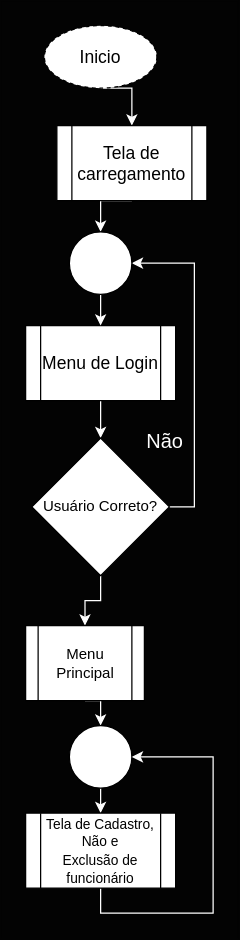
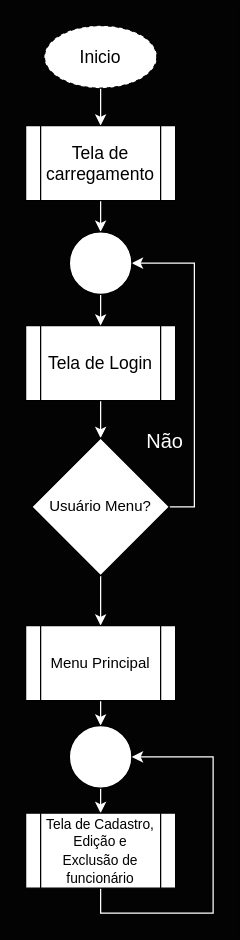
  <mxCell id="0" />
  <mxCell id="1" parent="0" />
  <mxCell id="2" style="edgeStyle=orthogonalEdgeStyle;rounded=0;orthogonalLoop=1;jettySize=auto;html=1;exitX=0.5;exitY=1;exitDx=0;exitDy=0;entryX=0.5;entryY=0;entryDx=0;entryDy=0;strokeColor=#FFFFFF;" edge="1" parent="1" source="3" target="5"><mxGeometry relative="1" as="geometry" /></mxCell>
  <mxCell id="3" value="&lt;font style=&quot;font-size: 14px&quot;&gt;Inicio&lt;/font&gt;" style="ellipse;whiteSpace=wrap;html=1;dashed=1;" vertex="1" parent="1"><mxGeometry x="35" y="20" width="90" height="50" as="geometry" /></mxCell>
  <mxCell id="4" style="edgeStyle=orthogonalEdgeStyle;rounded=0;orthogonalLoop=1;jettySize=auto;html=1;exitX=0.5;exitY=1;exitDx=0;exitDy=0;entryX=0.5;entryY=0;entryDx=0;entryDy=0;strokeColor=#FFFFFF;" edge="1" parent="1" source="5" target="13"><mxGeometry relative="1" as="geometry" /></mxCell>
- <mxCell id="5" value="&lt;font style=&quot;font-size: 14px&quot;&gt;Tela de carregamento&lt;/font&gt;" style="shape=process;whiteSpace=wrap;html=1;backgroundOutline=1;" vertex="1" parent="1"><mxGeometry x="45" y="100" width="120" height="60" as="geometry" /></mxCell>
+ <mxCell id="5" value="&lt;font style=&quot;font-size: 14px&quot;&gt;Tela de carregamento&lt;/font&gt;" style="shape=process;whiteSpace=wrap;html=1;backgroundOutline=1;" vertex="1" parent="1"><mxGeometry x="20" y="100" width="120" height="60" as="geometry" /></mxCell>
  <mxCell id="6" style="edgeStyle=orthogonalEdgeStyle;rounded=0;orthogonalLoop=1;jettySize=auto;html=1;exitX=0.5;exitY=1;exitDx=0;exitDy=0;entryX=0.5;entryY=0;entryDx=0;entryDy=0;strokeColor=#FFFFFF;" edge="1" parent="1" source="7" target="10"><mxGeometry relative="1" as="geometry" /></mxCell>
- <mxCell id="7" value="&lt;font&gt;&lt;font style=&quot;font-size: 14px&quot;&gt;Menu de Login&lt;/font&gt;&lt;br&gt;&lt;/font&gt;" style="shape=process;whiteSpace=wrap;html=1;backgroundOutline=1;" vertex="1" parent="1"><mxGeometry x="20" y="260" width="120" height="60" as="geometry" /></mxCell>
+ <mxCell id="7" value="&lt;font&gt;&lt;font style=&quot;font-size: 14px&quot;&gt;Tela de Login&lt;/font&gt;&lt;br&gt;&lt;/font&gt;" style="shape=process;whiteSpace=wrap;html=1;backgroundOutline=1;" vertex="1" parent="1"><mxGeometry x="20" y="260" width="120" height="60" as="geometry" /></mxCell>
  <mxCell id="8" style="edgeStyle=orthogonalEdgeStyle;rounded=0;orthogonalLoop=1;jettySize=auto;html=1;exitX=1;exitY=0.5;exitDx=0;exitDy=0;entryX=1;entryY=0.5;entryDx=0;entryDy=0;strokeColor=#FFFFFF;" edge="1" parent="1" source="10" target="13"><mxGeometry relative="1" as="geometry" /></mxCell>
  <mxCell id="9" style="edgeStyle=orthogonalEdgeStyle;rounded=0;orthogonalLoop=1;jettySize=auto;html=1;exitX=0.5;exitY=1;exitDx=0;exitDy=0;entryX=0.5;entryY=0;entryDx=0;entryDy=0;strokeColor=#FFFFFF;" edge="1" parent="1" source="10" target="15"><mxGeometry relative="1" as="geometry" /></mxCell>
- <mxCell id="10" value="Usuário Correto?" style="rhombus;whiteSpace=wrap;html=1;" vertex="1" parent="1"><mxGeometry x="25" y="350" width="110" height="110" as="geometry" /></mxCell>
+ <mxCell id="10" value="Usuário Menu?" style="rhombus;whiteSpace=wrap;html=1;" vertex="1" parent="1"><mxGeometry x="25" y="350" width="110" height="110" as="geometry" /></mxCell>
  <mxCell id="11" value="&lt;font color=&quot;#ffffff&quot; style=&quot;font-size: 16px&quot;&gt;Não&lt;/font&gt;" style="text;html=1;resizable=0;points=[];autosize=1;align=left;verticalAlign=top;spacingTop=-4;" vertex="1" parent="1"><mxGeometry x="115" y="340" width="40" height="20" as="geometry" /></mxCell>
  <mxCell id="12" style="edgeStyle=orthogonalEdgeStyle;rounded=0;orthogonalLoop=1;jettySize=auto;html=1;exitX=0.5;exitY=1;exitDx=0;exitDy=0;entryX=0.5;entryY=0;entryDx=0;entryDy=0;strokeColor=#FFFFFF;" edge="1" parent="1" source="13" target="7"><mxGeometry relative="1" as="geometry" /></mxCell>
  <mxCell id="13" value="" style="ellipse;whiteSpace=wrap;html=1;aspect=fixed;" vertex="1" parent="1"><mxGeometry x="55" y="185" width="50" height="50" as="geometry" /></mxCell>
  <mxCell id="14" style="edgeStyle=orthogonalEdgeStyle;rounded=0;orthogonalLoop=1;jettySize=auto;html=1;exitX=0.5;exitY=1;exitDx=0;exitDy=0;entryX=0.5;entryY=0;entryDx=0;entryDy=0;strokeColor=#FFFFFF;" edge="1" parent="1" source="15" target="17"><mxGeometry relative="1" as="geometry" /></mxCell>
- <mxCell id="15" value="&lt;font style=&quot;font-size: 12px&quot;&gt;Menu Principal&lt;/font&gt;" style="shape=process;whiteSpace=wrap;html=1;backgroundOutline=1;" vertex="1" parent="1"><mxGeometry x="20" y="500" width="95" height="60" as="geometry" /></mxCell>
+ <mxCell id="15" value="&lt;font style=&quot;font-size: 12px&quot;&gt;Menu Principal&lt;/font&gt;" style="shape=process;whiteSpace=wrap;html=1;backgroundOutline=1;" vertex="1" parent="1"><mxGeometry x="20" y="500" width="120" height="60" as="geometry" /></mxCell>
  <mxCell id="16" style="edgeStyle=orthogonalEdgeStyle;rounded=0;orthogonalLoop=1;jettySize=auto;html=1;exitX=0.5;exitY=1;exitDx=0;exitDy=0;entryX=0.5;entryY=0;entryDx=0;entryDy=0;strokeColor=#FFFFFF;" edge="1" parent="1" source="17" target="19"><mxGeometry relative="1" as="geometry" /></mxCell>
  <mxCell id="17" value="" style="ellipse;whiteSpace=wrap;html=1;aspect=fixed;" vertex="1" parent="1"><mxGeometry x="55" y="580" width="50" height="50" as="geometry" /></mxCell>
  <mxCell id="18" style="edgeStyle=orthogonalEdgeStyle;rounded=0;orthogonalLoop=1;jettySize=auto;html=1;exitX=0.5;exitY=1;exitDx=0;exitDy=0;entryX=1;entryY=0.5;entryDx=0;entryDy=0;strokeColor=#FFFFFF;" edge="1" parent="1" source="19" target="17"><mxGeometry relative="1" as="geometry"><Array as="points"><mxPoint x="80" y="730" /><mxPoint x="170" y="730" /><mxPoint x="170" y="605" /></Array></mxGeometry></mxCell>
- <mxCell id="19" value="&lt;font style=&quot;font-size: 11px&quot;&gt;Tela de Cadastro,&lt;br&gt;Não e&lt;br&gt;Exclusão de funcionário&lt;/font&gt;" style="shape=process;whiteSpace=wrap;html=1;backgroundOutline=1;" vertex="1" parent="1"><mxGeometry x="20" y="650" width="120" height="60" as="geometry" /></mxCell>
+ <mxCell id="19" value="&lt;font style=&quot;font-size: 11px&quot;&gt;Tela de Cadastro,&lt;br&gt;Edição e&lt;br&gt;Exclusão de funcionário&lt;/font&gt;" style="shape=process;whiteSpace=wrap;html=1;backgroundOutline=1;" vertex="1" parent="1"><mxGeometry x="20" y="650" width="120" height="60" as="geometry" /></mxCell>
